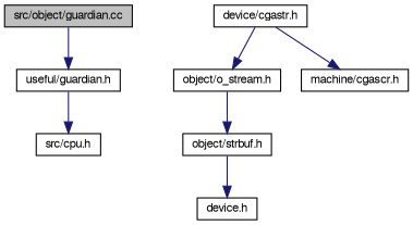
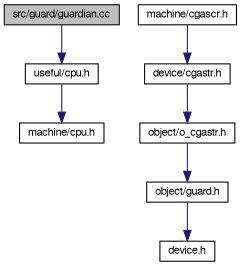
  digraph {
    node [color=black fontname=FreeSans fontsize=10 shape=record]
    edge [color=midnightblue fontname=FreeSans fontsize=10 labelfontname=FreeSans labelfontsize=10 style=solid]
-   n1 [fillcolor=grey75 fontcolor=black height=0.2 label="src/object/guardian.cc" style=filled width=0.4]
-   n2 [height=0.2 label="useful/guardian.h" width=0.4]
-   n3 [height=0.2 label="src/cpu.h" width=0.4]
+   n1 [fillcolor=grey75 fontcolor=black height=0.2 label="src/guard/guardian.cc" style=filled width=0.4]
+   n2 [height=0.2 label="useful/cpu.h" width=0.4]
+   n3 [height=0.2 label="machine/cpu.h" width=0.4]
    n4 [height=0.2 label="device/cgastr.h" width=0.4]
-   n5 [height=0.2 label="object/o_stream.h" width=0.4]
+   n5 [height=0.2 label="object/o_cgastr.h" width=0.4]
    n6 [height=0.2 label="machine/cgascr.h" width=0.4]
-   n7 [height=0.2 label="object/strbuf.h" width=0.4]
+   n7 [height=0.2 label="object/guard.h" width=0.4]
    n8 [height=0.2 label="device.h" width=0.4]
    n1 -> n2
    n2 -> n3
    n4 -> n5
-   n4 -> n6
+   n6 -> n4
    n5 -> n7
    n7 -> n8
  }
